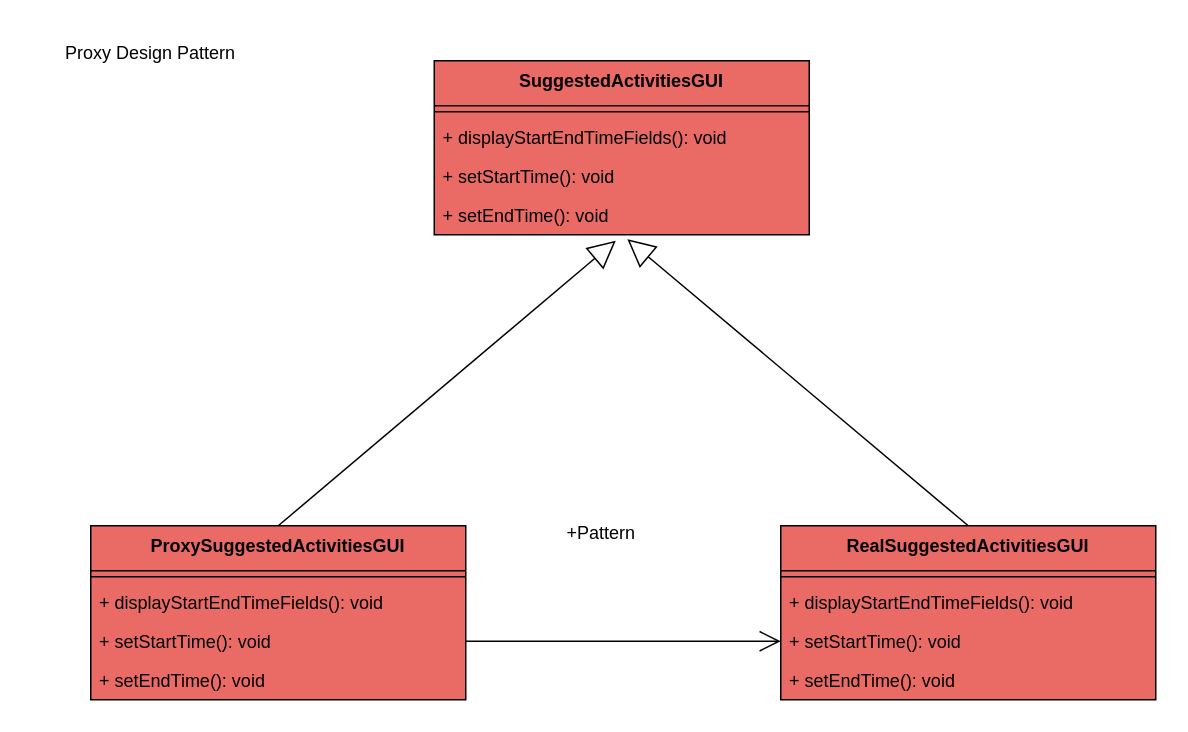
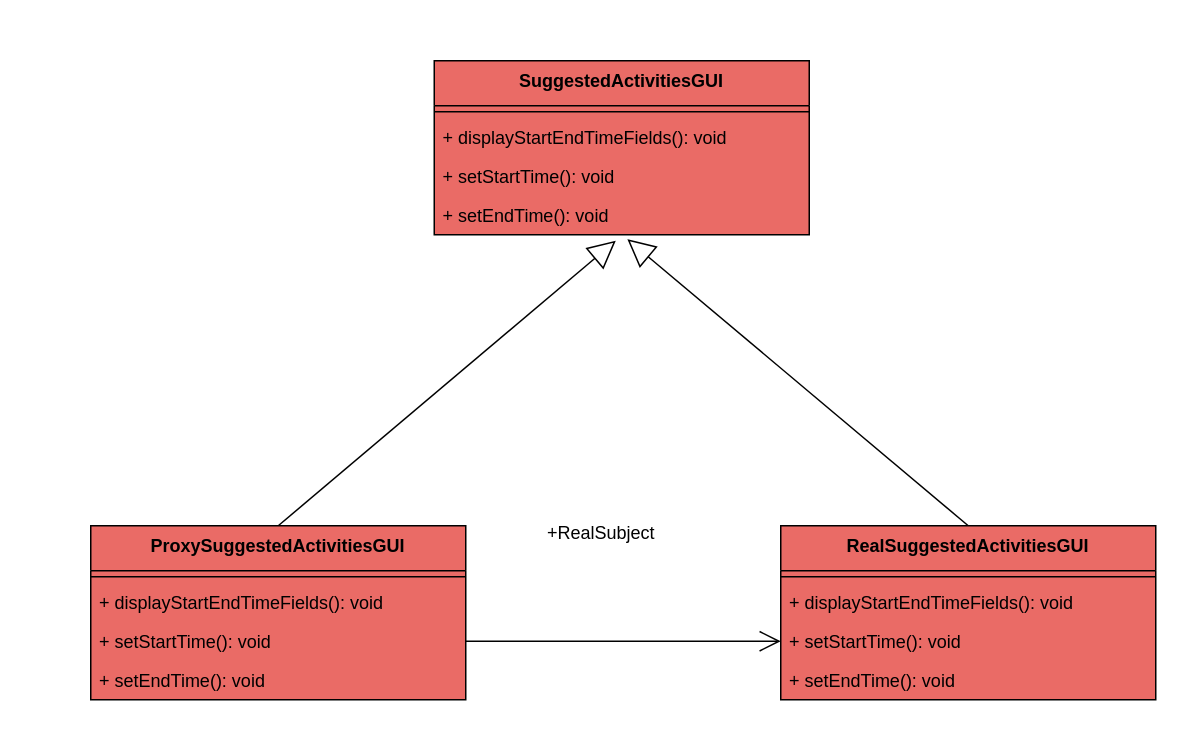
  <mxCell id="0" />
  <mxCell id="1" parent="0" />
  <mxCell id="2" value="SuggestedActivitiesGUI" style="swimlane;fontStyle=1;align=center;verticalAlign=top;childLayout=stackLayout;horizontal=1;startSize=30;horizontalStack=0;resizeParent=1;resizeParentMax=0;resizeLast=0;collapsible=1;marginBottom=0;whiteSpace=wrap;html=1;fillColor=#EA6B66;swimlaneFillColor=#EA6B66;" parent="1" vertex="1"><mxGeometry x="289" y="40" width="250" height="116" as="geometry" /></mxCell>
  <mxCell id="3" value="" style="line;strokeWidth=1;fillColor=none;align=left;verticalAlign=middle;spacingTop=-1;spacingLeft=3;spacingRight=3;rotatable=0;labelPosition=right;points=[];portConstraint=eastwest;strokeColor=inherit;" parent="2" vertex="1"><mxGeometry y="30" width="250" height="8" as="geometry" /></mxCell>
  <mxCell id="4" value="+ displayStartEndTimeFields(): void" style="text;strokeColor=none;fillColor=none;align=left;verticalAlign=top;spacingLeft=4;spacingRight=4;overflow=hidden;rotatable=0;points=[[0,0.5],[1,0.5]];portConstraint=eastwest;whiteSpace=wrap;html=1;" parent="2" vertex="1"><mxGeometry y="38" width="250" height="26" as="geometry" /></mxCell>
  <mxCell id="5" value="+ setStartTime(): void" style="text;strokeColor=none;fillColor=none;align=left;verticalAlign=top;spacingLeft=4;spacingRight=4;overflow=hidden;rotatable=0;points=[[0,0.5],[1,0.5]];portConstraint=eastwest;whiteSpace=wrap;html=1;" parent="2" vertex="1"><mxGeometry y="64" width="250" height="26" as="geometry" /></mxCell>
  <mxCell id="6" value="+ setEndTime(): void" style="text;strokeColor=none;fillColor=none;align=left;verticalAlign=top;spacingLeft=4;spacingRight=4;overflow=hidden;rotatable=0;points=[[0,0.5],[1,0.5]];portConstraint=eastwest;whiteSpace=wrap;html=1;" parent="2" vertex="1"><mxGeometry y="90" width="250" height="26" as="geometry" /></mxCell>
- <mxCell id="7" value="Proxy Design Pattern" style="text;html=1;align=center;verticalAlign=middle;whiteSpace=wrap;rounded=0;" parent="1" vertex="1"><mxGeometry x="20" y="20" width="160" height="30" as="geometry" /></mxCell>
  <mxCell id="8" value="" style="endArrow=block;endSize=16;endFill=0;html=1;rounded=0;exitX=0.5;exitY=0;exitDx=0;exitDy=0;entryX=0.484;entryY=1.154;entryDx=0;entryDy=0;entryPerimeter=0;" parent="1" source="12" target="6" edge="1"><mxGeometry width="160" relative="1" as="geometry"><mxPoint x="205" y="320" as="sourcePoint" /><mxPoint x="390" y="163" as="targetPoint" /></mxGeometry></mxCell>
  <mxCell id="9" value="" style="endArrow=open;endFill=1;endSize=12;html=1;rounded=0;exitX=1;exitY=0.5;exitDx=0;exitDy=0;entryX=0;entryY=0.5;entryDx=0;entryDy=0;" parent="1" source="15" target="20" edge="1"><mxGeometry width="160" relative="1" as="geometry"><mxPoint x="330" y="371" as="sourcePoint" /><mxPoint x="470" y="371" as="targetPoint" /></mxGeometry></mxCell>
- <mxCell id="10" value="+Pattern" style="text;html=1;align=center;verticalAlign=middle;resizable=0;points=[];autosize=1;strokeColor=none;fillColor=none;" parent="1" vertex="1"><mxGeometry x="350" y="340" width="100" height="30" as="geometry" /></mxCell>
+ <mxCell id="10" value="+RealSubject" style="text;html=1;align=center;verticalAlign=middle;resizable=0;points=[];autosize=1;strokeColor=none;fillColor=none;" parent="1" vertex="1"><mxGeometry x="350" y="340" width="100" height="30" as="geometry" /></mxCell>
  <mxCell id="11" value="" style="endArrow=block;endSize=16;endFill=0;html=1;rounded=0;exitX=0.5;exitY=0;exitDx=0;exitDy=0;entryX=0.515;entryY=1.115;entryDx=0;entryDy=0;entryPerimeter=0;" parent="1" source="17" target="6" edge="1"><mxGeometry width="160" relative="1" as="geometry"><mxPoint x="595" y="320" as="sourcePoint" /><mxPoint x="515" y="190" as="targetPoint" /></mxGeometry></mxCell>
  <mxCell id="12" value="ProxySuggestedActivitiesGUI" style="swimlane;fontStyle=1;align=center;verticalAlign=top;childLayout=stackLayout;horizontal=1;startSize=30;horizontalStack=0;resizeParent=1;resizeParentMax=0;resizeLast=0;collapsible=1;marginBottom=0;whiteSpace=wrap;html=1;fillColor=#EA6B66;swimlaneFillColor=#EA6B66;" parent="1" vertex="1"><mxGeometry x="60" y="350" width="250" height="116" as="geometry" /></mxCell>
  <mxCell id="13" value="" style="line;strokeWidth=1;fillColor=none;align=left;verticalAlign=middle;spacingTop=-1;spacingLeft=3;spacingRight=3;rotatable=0;labelPosition=right;points=[];portConstraint=eastwest;strokeColor=inherit;" parent="12" vertex="1"><mxGeometry y="30" width="250" height="8" as="geometry" /></mxCell>
  <mxCell id="14" value="+ displayStartEndTimeFields(): void" style="text;strokeColor=none;fillColor=none;align=left;verticalAlign=top;spacingLeft=4;spacingRight=4;overflow=hidden;rotatable=0;points=[[0,0.5],[1,0.5]];portConstraint=eastwest;whiteSpace=wrap;html=1;" parent="12" vertex="1"><mxGeometry y="38" width="250" height="26" as="geometry" /></mxCell>
  <mxCell id="15" value="+ setStartTime(): void" style="text;strokeColor=none;fillColor=none;align=left;verticalAlign=top;spacingLeft=4;spacingRight=4;overflow=hidden;rotatable=0;points=[[0,0.5],[1,0.5]];portConstraint=eastwest;whiteSpace=wrap;html=1;" parent="12" vertex="1"><mxGeometry y="64" width="250" height="26" as="geometry" /></mxCell>
  <mxCell id="16" value="+ setEndTime(): void" style="text;strokeColor=none;fillColor=none;align=left;verticalAlign=top;spacingLeft=4;spacingRight=4;overflow=hidden;rotatable=0;points=[[0,0.5],[1,0.5]];portConstraint=eastwest;whiteSpace=wrap;html=1;" parent="12" vertex="1"><mxGeometry y="90" width="250" height="26" as="geometry" /></mxCell>
  <mxCell id="17" value="RealSuggestedActivitiesGUI" style="swimlane;fontStyle=1;align=center;verticalAlign=top;childLayout=stackLayout;horizontal=1;startSize=30;horizontalStack=0;resizeParent=1;resizeParentMax=0;resizeLast=0;collapsible=1;marginBottom=0;whiteSpace=wrap;html=1;fillColor=#EA6B66;swimlaneFillColor=#EA6B66;" parent="1" vertex="1"><mxGeometry x="520" y="350" width="250" height="116" as="geometry" /></mxCell>
  <mxCell id="18" value="" style="line;strokeWidth=1;fillColor=none;align=left;verticalAlign=middle;spacingTop=-1;spacingLeft=3;spacingRight=3;rotatable=0;labelPosition=right;points=[];portConstraint=eastwest;strokeColor=inherit;" parent="17" vertex="1"><mxGeometry y="30" width="250" height="8" as="geometry" /></mxCell>
  <mxCell id="19" value="+ displayStartEndTimeFields(): void" style="text;strokeColor=none;fillColor=none;align=left;verticalAlign=top;spacingLeft=4;spacingRight=4;overflow=hidden;rotatable=0;points=[[0,0.5],[1,0.5]];portConstraint=eastwest;whiteSpace=wrap;html=1;" parent="17" vertex="1"><mxGeometry y="38" width="250" height="26" as="geometry" /></mxCell>
  <mxCell id="20" value="+ setStartTime(): void" style="text;strokeColor=none;fillColor=none;align=left;verticalAlign=top;spacingLeft=4;spacingRight=4;overflow=hidden;rotatable=0;points=[[0,0.5],[1,0.5]];portConstraint=eastwest;whiteSpace=wrap;html=1;" parent="17" vertex="1"><mxGeometry y="64" width="250" height="26" as="geometry" /></mxCell>
  <mxCell id="21" value="+ setEndTime(): void" style="text;strokeColor=none;fillColor=none;align=left;verticalAlign=top;spacingLeft=4;spacingRight=4;overflow=hidden;rotatable=0;points=[[0,0.5],[1,0.5]];portConstraint=eastwest;whiteSpace=wrap;html=1;" parent="17" vertex="1"><mxGeometry y="90" width="250" height="26" as="geometry" /></mxCell>
